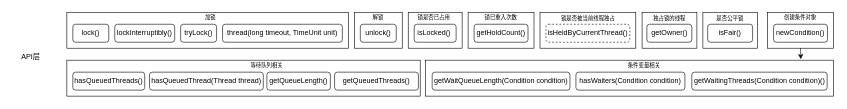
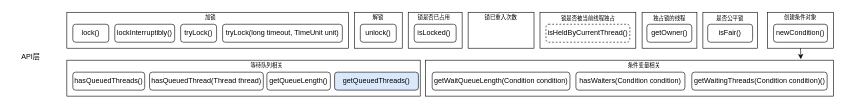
  <mxCell id="0" />
  <mxCell id="1" parent="0" />
  <mxCell id="2" value="" style="rounded=0;whiteSpace=wrap;html=1;" vertex="1" parent="1"><mxGeometry x="590" y="20" width="80" height="60" as="geometry" /></mxCell>
  <mxCell id="3" value="" style="rounded=0;whiteSpace=wrap;html=1;" vertex="1" parent="1"><mxGeometry x="110" y="20" width="470" height="60" as="geometry" /></mxCell>
  <mxCell id="4" value="lock()" style="rounded=1;whiteSpace=wrap;html=1;" vertex="1" parent="1"><mxGeometry x="120" y="40" width="60" height="30" as="geometry" /></mxCell>
  <mxCell id="5" value="lockInterruptibly()" style="rounded=1;whiteSpace=wrap;html=1;" vertex="1" parent="1"><mxGeometry x="190" y="40" width="100" height="30" as="geometry" /></mxCell>
  <mxCell id="6" value="tryLock()" style="rounded=1;whiteSpace=wrap;html=1;" vertex="1" parent="1"><mxGeometry x="300" y="40" width="60" height="30" as="geometry" /></mxCell>
- <mxCell id="7" value="thread(long timeout, TimeUnit unit)" style="rounded=1;whiteSpace=wrap;html=1;" vertex="1" parent="1"><mxGeometry x="370" y="40" width="200" height="30" as="geometry" /></mxCell>
+ <mxCell id="7" value="tryLock(long timeout, TimeUnit unit)" style="rounded=1;whiteSpace=wrap;html=1;" vertex="1" parent="1"><mxGeometry x="370" y="40" width="200" height="30" as="geometry" /></mxCell>
  <mxCell id="8" value="&lt;font style=&quot;font-size: 9px;&quot;&gt;加锁&lt;/font&gt;" style="text;html=1;align=center;verticalAlign=middle;whiteSpace=wrap;rounded=0;" vertex="1" parent="1"><mxGeometry x="320" y="23" width="60" height="10" as="geometry" /></mxCell>
  <mxCell id="9" value="unlock()" style="rounded=1;whiteSpace=wrap;html=1;" vertex="1" parent="1"><mxGeometry x="600" y="40" width="60" height="30" as="geometry" /></mxCell>
  <mxCell id="10" value="&lt;font style=&quot;font-size: 9px;&quot;&gt;解锁&lt;/font&gt;" style="text;html=1;align=center;verticalAlign=middle;whiteSpace=wrap;rounded=0;" vertex="1" parent="1"><mxGeometry x="600" y="23" width="60" height="10" as="geometry" /></mxCell>
  <mxCell id="11" value="" style="rounded=0;whiteSpace=wrap;html=1;" vertex="1" parent="1"><mxGeometry x="1280" y="20" width="110" height="60" as="geometry" /></mxCell>
  <mxCell id="12" value="newCondition()" style="rounded=1;whiteSpace=wrap;html=1;" vertex="1" parent="1"><mxGeometry x="1290" y="40" width="90" height="30" as="geometry" /></mxCell>
  <mxCell id="13" value="&lt;font style=&quot;font-size: 9px;&quot;&gt;创建条件对象&lt;/font&gt;" style="text;html=1;align=center;verticalAlign=middle;whiteSpace=wrap;rounded=0;" vertex="1" parent="1"><mxGeometry x="1305" y="23" width="60" height="10" as="geometry" /></mxCell>
  <mxCell id="14" value="API层" style="text;html=1;align=center;verticalAlign=middle;whiteSpace=wrap;rounded=0;" vertex="1" parent="1"><mxGeometry x="20" y="80" width="60" height="30" as="geometry" /></mxCell>
  <mxCell id="15" value="" style="rounded=0;whiteSpace=wrap;html=1;" vertex="1" parent="1"><mxGeometry x="780" y="20" width="110" height="60" as="geometry" /></mxCell>
- <mxCell id="16" value="getHoldCount()" style="rounded=1;whiteSpace=wrap;html=1;" vertex="1" parent="1"><mxGeometry x="790" y="40" width="90" height="30" as="geometry" /></mxCell>
  <mxCell id="17" value="&lt;font style=&quot;font-size: 9px;&quot;&gt;锁已重入次数&lt;/font&gt;" style="text;html=1;align=center;verticalAlign=middle;whiteSpace=wrap;rounded=0;" vertex="1" parent="1"><mxGeometry x="805" y="23" width="60" height="10" as="geometry" /></mxCell>
  <mxCell id="18" value="" style="rounded=0;whiteSpace=wrap;html=1;" vertex="1" parent="1"><mxGeometry x="680" y="20" width="90" height="60" as="geometry" /></mxCell>
  <mxCell id="19" value="isLocked()&amp;nbsp;" style="rounded=1;whiteSpace=wrap;html=1;" vertex="1" parent="1"><mxGeometry x="690" y="40" width="70" height="30" as="geometry" /></mxCell>
  <mxCell id="20" value="&lt;font style=&quot;font-size: 9px;&quot;&gt;锁是否已占用&lt;/font&gt;" style="text;html=1;align=center;verticalAlign=middle;whiteSpace=wrap;rounded=0;" vertex="1" parent="1"><mxGeometry x="693" y="23" width="60" height="10" as="geometry" /></mxCell>
  <mxCell id="21" value="" style="rounded=0;whiteSpace=wrap;html=1;" vertex="1" parent="1"><mxGeometry x="900" y="20" width="160" height="60" as="geometry" /></mxCell>
  <mxCell id="22" value="isHeldByCurrentThread()" style="rounded=1;whiteSpace=wrap;html=1;dashed=1;" vertex="1" parent="1"><mxGeometry x="910" y="40" width="140" height="30" as="geometry" /></mxCell>
  <mxCell id="23" value="&lt;font style=&quot;font-size: 9px;&quot;&gt;锁是否被当前线程独占&lt;/font&gt;" style="text;html=1;align=center;verticalAlign=middle;whiteSpace=wrap;rounded=0;" vertex="1" parent="1"><mxGeometry x="932.5" y="24" width="95" height="10" as="geometry" /></mxCell>
  <mxCell id="24" value="" style="rounded=0;whiteSpace=wrap;html=1;" vertex="1" parent="1"><mxGeometry x="1070.5" y="20" width="91.5" height="60" as="geometry" /></mxCell>
  <mxCell id="25" value="getOwner()" style="rounded=1;whiteSpace=wrap;html=1;" vertex="1" parent="1"><mxGeometry x="1078.5" y="40" width="75" height="30" as="geometry" /></mxCell>
  <mxCell id="26" value="&lt;font style=&quot;font-size: 9px;&quot;&gt;独占锁的线程&lt;/font&gt;" style="text;html=1;align=center;verticalAlign=middle;whiteSpace=wrap;rounded=0;" vertex="1" parent="1"><mxGeometry x="1068.5" y="24" width="95" height="10" as="geometry" /></mxCell>
  <mxCell id="27" value="" style="rounded=0;whiteSpace=wrap;html=1;" vertex="1" parent="1"><mxGeometry x="1172" y="20" width="91.5" height="60" as="geometry" /></mxCell>
  <mxCell id="28" value="isFair()" style="rounded=1;whiteSpace=wrap;html=1;" vertex="1" parent="1"><mxGeometry x="1180" y="40" width="75" height="30" as="geometry" /></mxCell>
  <mxCell id="29" value="&lt;font style=&quot;font-size: 9px;&quot;&gt;是否公平锁&lt;/font&gt;" style="text;html=1;align=center;verticalAlign=middle;whiteSpace=wrap;rounded=0;" vertex="1" parent="1"><mxGeometry x="1170" y="24" width="95" height="10" as="geometry" /></mxCell>
  <mxCell id="30" value="" style="rounded=0;whiteSpace=wrap;html=1;" vertex="1" parent="1"><mxGeometry x="110" y="100" width="590" height="60" as="geometry" /></mxCell>
  <mxCell id="31" value="hasQueuedThreads()" style="rounded=1;whiteSpace=wrap;html=1;" vertex="1" parent="1"><mxGeometry x="120" y="120" width="120" height="30" as="geometry" /></mxCell>
  <mxCell id="32" value="hasQueuedThread(Thread thread)" style="rounded=1;whiteSpace=wrap;html=1;" vertex="1" parent="1"><mxGeometry x="248" y="120" width="190" height="30" as="geometry" /></mxCell>
  <mxCell id="33" value="getQueueLength()" style="rounded=1;whiteSpace=wrap;html=1;" vertex="1" parent="1"><mxGeometry x="444" y="120" width="106" height="30" as="geometry" /></mxCell>
- <mxCell id="34" value="getQueuedThreads()" style="rounded=1;whiteSpace=wrap;html=1;" vertex="1" parent="1"><mxGeometry x="557" y="120" width="140" height="30" as="geometry" /></mxCell>
+ <mxCell id="34" value="getQueuedThreads()" style="rounded=1;whiteSpace=wrap;html=1;fillColor=#dae8fc;" vertex="1" parent="1"><mxGeometry x="557" y="120" width="140" height="30" as="geometry" /></mxCell>
  <mxCell id="35" value="&lt;font style=&quot;font-size: 9px;&quot;&gt;等待队列相关&lt;/font&gt;" style="text;html=1;align=center;verticalAlign=middle;whiteSpace=wrap;rounded=0;" vertex="1" parent="1"><mxGeometry x="414" y="103" width="60" height="10" as="geometry" /></mxCell>
  <mxCell id="36" value="" style="rounded=0;whiteSpace=wrap;html=1;" vertex="1" parent="1"><mxGeometry x="709" y="100" width="681" height="60" as="geometry" /></mxCell>
  <mxCell id="37" value="getWaitQueueLength(Condition condition)" style="rounded=1;whiteSpace=wrap;html=1;" vertex="1" parent="1"><mxGeometry x="720" y="120" width="230" height="30" as="geometry" /></mxCell>
  <mxCell id="38" value="hasWaiters(Condition condition)" style="rounded=1;whiteSpace=wrap;html=1;" vertex="1" parent="1"><mxGeometry x="960" y="120" width="182" height="30" as="geometry" /></mxCell>
  <mxCell id="39" value="getWaitingThreads(Condition condition)()" style="rounded=1;whiteSpace=wrap;html=1;" vertex="1" parent="1"><mxGeometry x="1153.5" y="120" width="226" height="30" as="geometry" /></mxCell>
  <mxCell id="40" value="&lt;font style=&quot;font-size: 9px;&quot;&gt;条件变量相关&lt;/font&gt;" style="text;html=1;align=center;verticalAlign=middle;whiteSpace=wrap;rounded=0;" vertex="1" parent="1"><mxGeometry x="1044" y="103" width="60" height="10" as="geometry" /></mxCell>
  <mxCell id="41" style="edgeStyle=orthogonalEdgeStyle;rounded=0;orthogonalLoop=1;jettySize=auto;html=1;exitX=0.5;exitY=1;exitDx=0;exitDy=0;entryX=0.92;entryY=-0.027;entryDx=0;entryDy=0;entryPerimeter=0;" edge="1" parent="1" source="11" target="36"><mxGeometry relative="1" as="geometry" /></mxCell>
